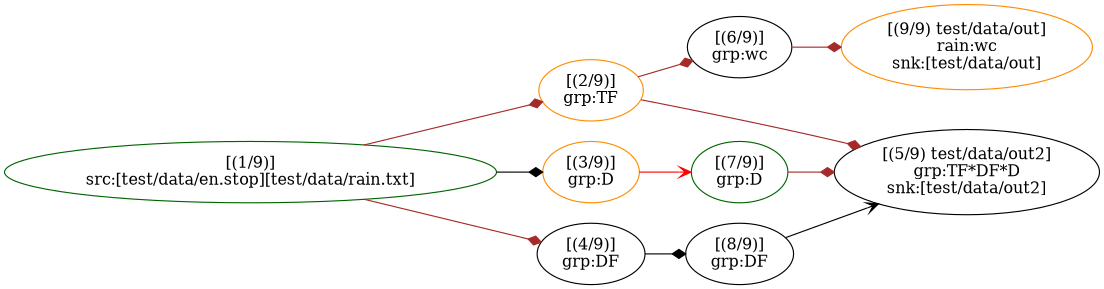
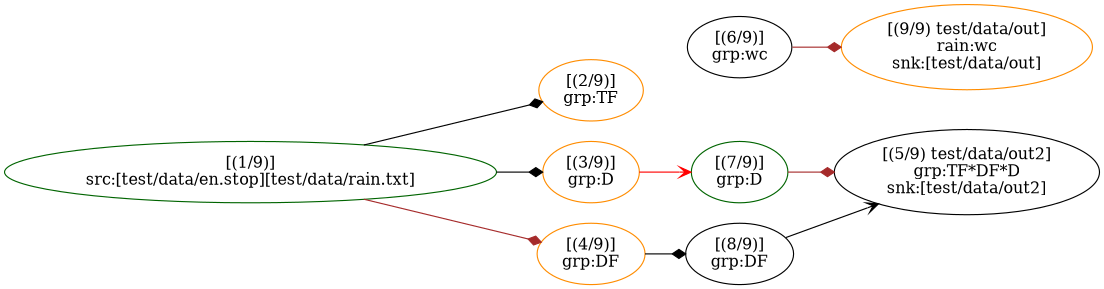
  digraph {
    rankdir=LR
    node [color=darkorange]
    edge [arrowhead=diamond color=brown]
    n1 [color=darkgreen label="[(1/9)]\nsrc:[test/data/en.stop][test/data/rain.txt]"]
    n2 [label="[(2/9)]\ngrp:TF"]
    n3 [label="[(3/9)]\ngrp:D"]
-   n4 [color=black label="[(4/9)]\ngrp:DF"]
+   n4 [label="[(4/9)]\ngrp:DF"]
    n5 [color=black label="[(5/9) test/data/out2]\ngrp:TF*DF*D\nsnk:[test/data/out2]"]
    n6 [color=black label="[(6/9)]\ngrp:wc"]
    n7 [color=darkgreen label="[(7/9)]\ngrp:D"]
    n8 [color=black label="[(8/9)]\ngrp:DF"]
    n9 [label="[(9/9) test/data/out]\nrain:wc\nsnk:[test/data/out]"]
-   n1 -> n2
+   n1 -> n2 [color=black]
    n1 -> n3 [color=black]
    n1 -> n4
-   n2 -> n5
-   n2 -> n6
    n3 -> n7 [arrowhead=vee color=red]
    n4 -> n8 [color=black]
    n6 -> n9
    n7 -> n5
    n8 -> n5 [arrowhead=vee color=black]
  }
